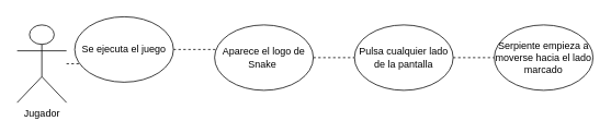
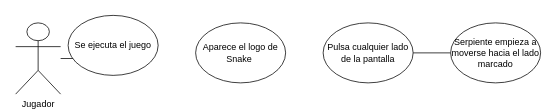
  <mxCell id="0" />
  <mxCell id="1" parent="0" />
- <mxCell id="2" value="" style="edgeStyle=orthogonalEdgeStyle;rounded=0;orthogonalLoop=1;jettySize=auto;html=1;endArrow=none;endFill=0;dashed=1;" edge="1" parent="1" source="3" target="5"><mxGeometry relative="1" as="geometry" /></mxCell>
+ <mxCell id="2" value="" style="edgeStyle=orthogonalEdgeStyle;rounded=0;orthogonalLoop=1;jettySize=auto;html=1;endArrow=none;endFill=0;" edge="1" parent="1" source="3" target="5"><mxGeometry relative="1" as="geometry" /></mxCell>
  <mxCell id="3" value="Jugador&lt;br&gt;" style="shape=umlActor;verticalLabelPosition=bottom;verticalAlign=top;html=1;outlineConnect=0;" vertex="1" parent="1"><mxGeometry x="20" y="30" width="60" height="95" as="geometry" /></mxCell>
- <mxCell id="4" style="edgeStyle=orthogonalEdgeStyle;rounded=0;orthogonalLoop=1;jettySize=auto;html=1;entryX=0;entryY=0.5;entryDx=0;entryDy=0;endArrow=none;endFill=0;dashed=1;" edge="1" parent="1" source="5" target="7"><mxGeometry relative="1" as="geometry" /></mxCell>
  <mxCell id="5" value="Se ejecuta el juego" style="ellipse;whiteSpace=wrap;html=1;" vertex="1" parent="1"><mxGeometry x="90" y="20" width="120" height="80" as="geometry" /></mxCell>
- <mxCell id="6" style="edgeStyle=orthogonalEdgeStyle;rounded=0;orthogonalLoop=1;jettySize=auto;html=1;entryX=0;entryY=0.5;entryDx=0;entryDy=0;dashed=1;endArrow=none;endFill=0;" edge="1" parent="1" source="7" target="8"><mxGeometry relative="1" as="geometry" /></mxCell>
+ <mxCell id="6" style="edgeStyle=orthogonalEdgeStyle;rounded=0;orthogonalLoop=1;jettySize=auto;html=1;entryX=0;entryY=0.5;entryDx=0;entryDy=0;dashed=0;endArrow=none;endFill=0;" edge="1" parent="1" source="7" target="8"><mxGeometry relative="1" as="geometry" /></mxCell>
  <mxCell id="7" value="Pulsa cualquier lado de la pantalla" style="ellipse;whiteSpace=wrap;html=1;" vertex="1" parent="1"><mxGeometry x="430" y="30" width="120" height="80" as="geometry" /></mxCell>
  <mxCell id="8" value="Serpiente empieza a moverse hacia el lado marcado" style="ellipse;whiteSpace=wrap;html=1;" vertex="1" parent="1"><mxGeometry x="600" y="30" width="120" height="80" as="geometry" /></mxCell>
  <mxCell id="9" value="Aparece el logo de Snake&amp;nbsp;" style="ellipse;whiteSpace=wrap;html=1;" vertex="1" parent="1"><mxGeometry x="260" y="30" width="120" height="80" as="geometry" /></mxCell>
